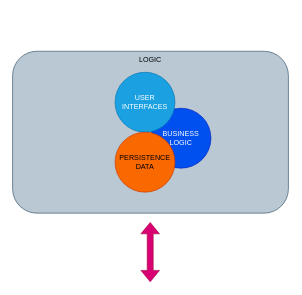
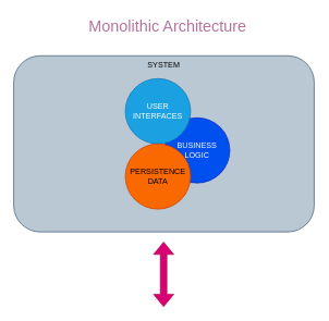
  <mxCell id="0" />
  <mxCell id="1" parent="0" />
- <mxCell id="2" value="&lt;div&gt;LOGIC&lt;/div&gt;" style="rounded=1;whiteSpace=wrap;html=1;fillColor=#bac8d3;strokeColor=#23445d;align=center;verticalAlign=top;" vertex="1" parent="1"><mxGeometry x="20.18" y="85" width="460" height="270" as="geometry" /></mxCell>
+ <mxCell id="2" value="&lt;div&gt;SYSTEM&lt;/div&gt;" style="rounded=1;whiteSpace=wrap;html=1;fillColor=#bac8d3;strokeColor=#23445d;align=center;verticalAlign=top;" vertex="1" parent="1"><mxGeometry x="20.18" y="85" width="460" height="270" as="geometry" /></mxCell>
  <mxCell id="3" value="BUSINESS LOGIC" style="ellipse;whiteSpace=wrap;html=1;aspect=fixed;fillColor=#0050ef;strokeColor=#001DBC;fontColor=#ffffff;" vertex="1" parent="1"><mxGeometry x="251" y="180" width="100" height="100" as="geometry" /></mxCell>
  <mxCell id="4" value="&lt;div&gt;USER &lt;br&gt;&lt;/div&gt;&lt;div&gt;INTERFACES&lt;br&gt;&lt;/div&gt;" style="ellipse;whiteSpace=wrap;html=1;aspect=fixed;fillColor=#1ba1e2;strokeColor=#006EAF;fontColor=#ffffff;" vertex="1" parent="1"><mxGeometry x="191" y="120" width="100" height="100" as="geometry" /></mxCell>
  <mxCell id="5" value="PERSISTENCE &lt;br&gt;DATA" style="ellipse;whiteSpace=wrap;html=1;aspect=fixed;fillColor=#fa6800;strokeColor=#C73500;fontColor=#000000;" vertex="1" parent="1"><mxGeometry x="191" y="220" width="100" height="100" as="geometry" /></mxCell>
  <mxCell id="6" value="" style="shape=flexArrow;endArrow=classic;startArrow=classic;html=1;rounded=0;fillColor=#d80073;strokeColor=#A50040;" edge="1" parent="1"><mxGeometry width="100" height="100" relative="1" as="geometry"><mxPoint x="249.68" y="470" as="sourcePoint" /><mxPoint x="249.68" y="370" as="targetPoint" /></mxGeometry></mxCell>
+ <mxCell id="7" value="Monolithic Architecture" style="text;html=1;strokeColor=none;fillColor=none;align=center;verticalAlign=middle;whiteSpace=wrap;rounded=0;fontSize=24;fontColor=#B5739D;" vertex="1" parent="1"><mxGeometry x="131" y="20" width="250" height="40" as="geometry" /></mxCell>
